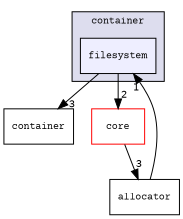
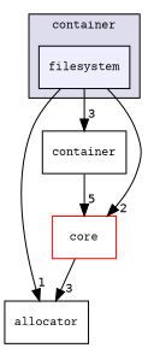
  digraph {
    compound=true
    fontname="Courier Prime"
    node [fontname="Courier Prime" fontsize=10 shape=box]
    edge [fontname="Courier Prime" headlabel=3 labeldistance=1.5 labelfontname=Helvetica labelfontsize=10]
    n1 [fillcolor="#eeeeff" label=filesystem pencolor=black style=filled]
    n2 [label=allocator]
    n3 [label=container]
    n4 [color=red fillcolor=white label=core style=filled]
    subgraph cluster_1 {
      bgcolor="#ddddee"
      fontsize=10
      label=container
      pencolor=black
      n1
    }
-   n2 -> n1 [headlabel=1]
+   n1 -> n2 [headlabel=1]
    n1 -> n3
    n1 -> n4 [headlabel=2]
+   n3 -> n4 [headlabel=5]
    n4 -> n2
  }
